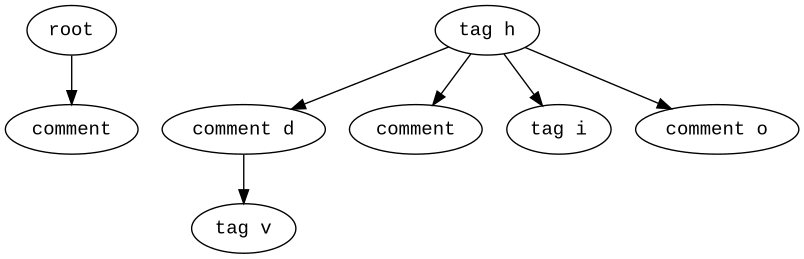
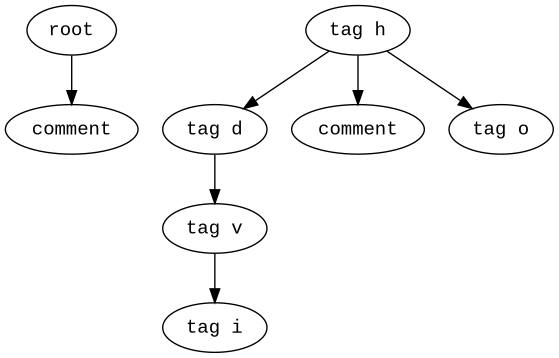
  digraph {
    fontname="Liberation Mono"
    node [fontname="Liberation Mono"]
    edge [fontname="Liberation Mono"]
    n1 [label=root]
    n2 [label=comment]
    n3 [label="tag h"]
-   n4 [label="comment d"]
+   n4 [label="tag d"]
    n5 [label=comment]
    n6 [label="tag i"]
-   n7 [label="comment o"]
+   n7 [label="tag o"]
    n8 [label="tag v"]
    n1 -> n2
    n3 -> n4
    n3 -> n5
-   n3 -> n6
+   n8 -> n6
    n3 -> n7
    n4 -> n8
  }
